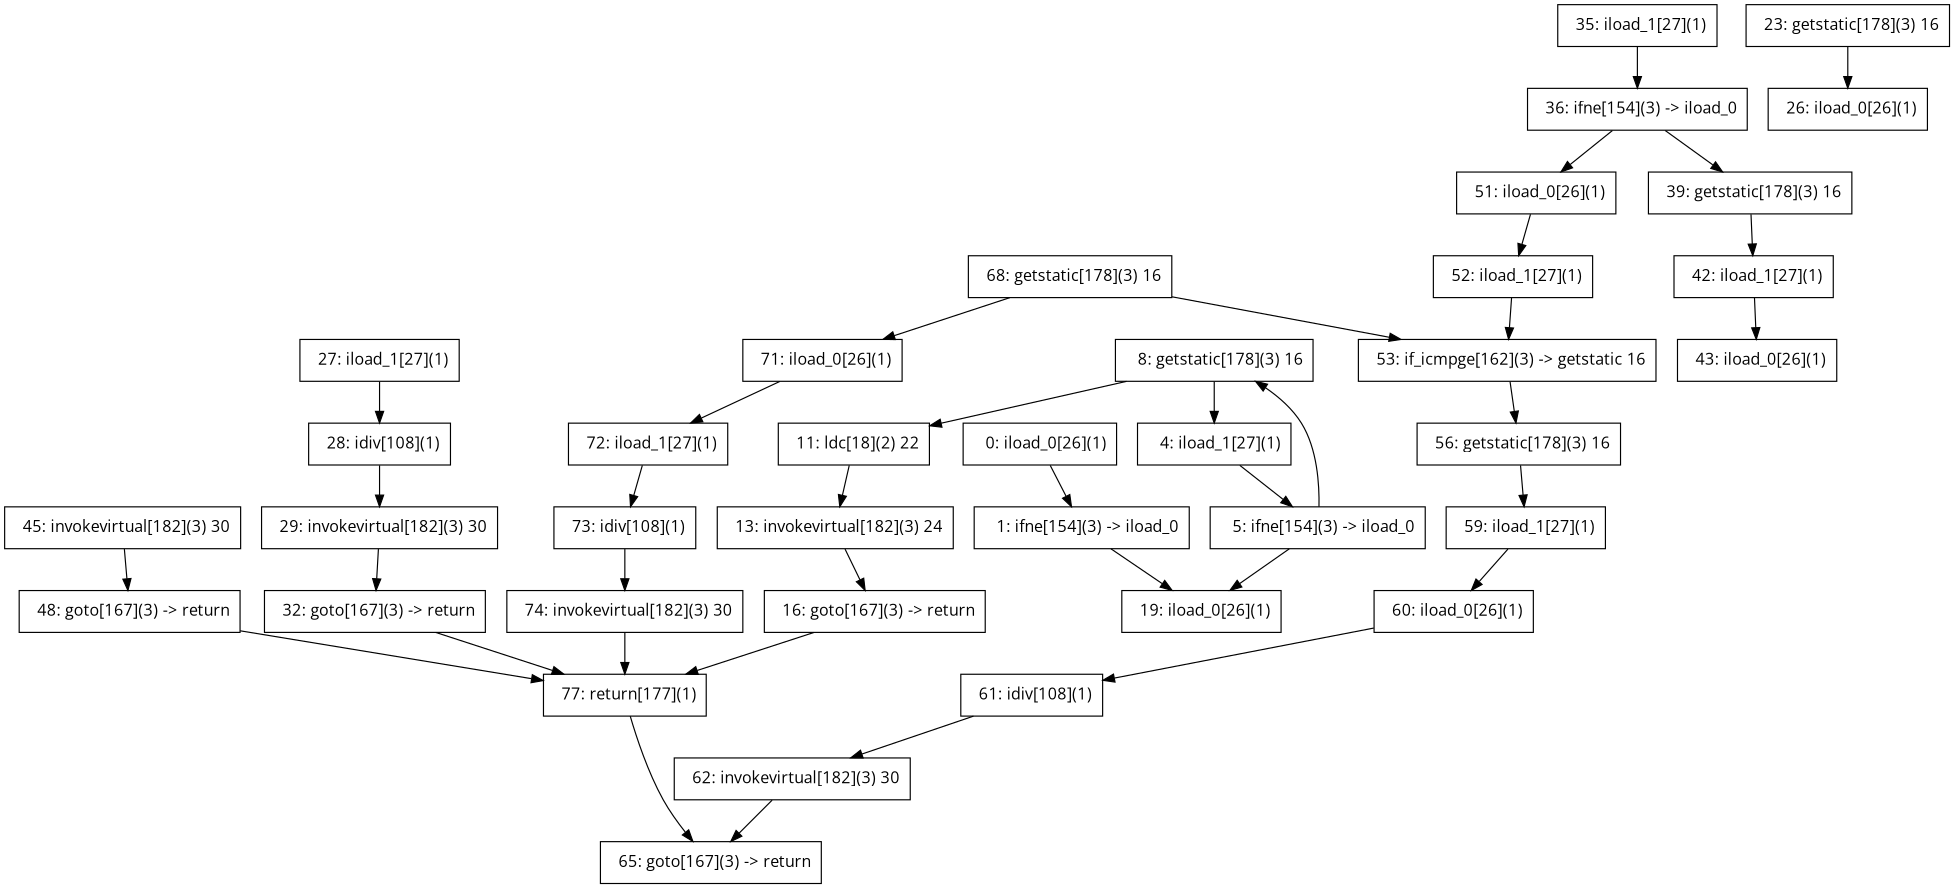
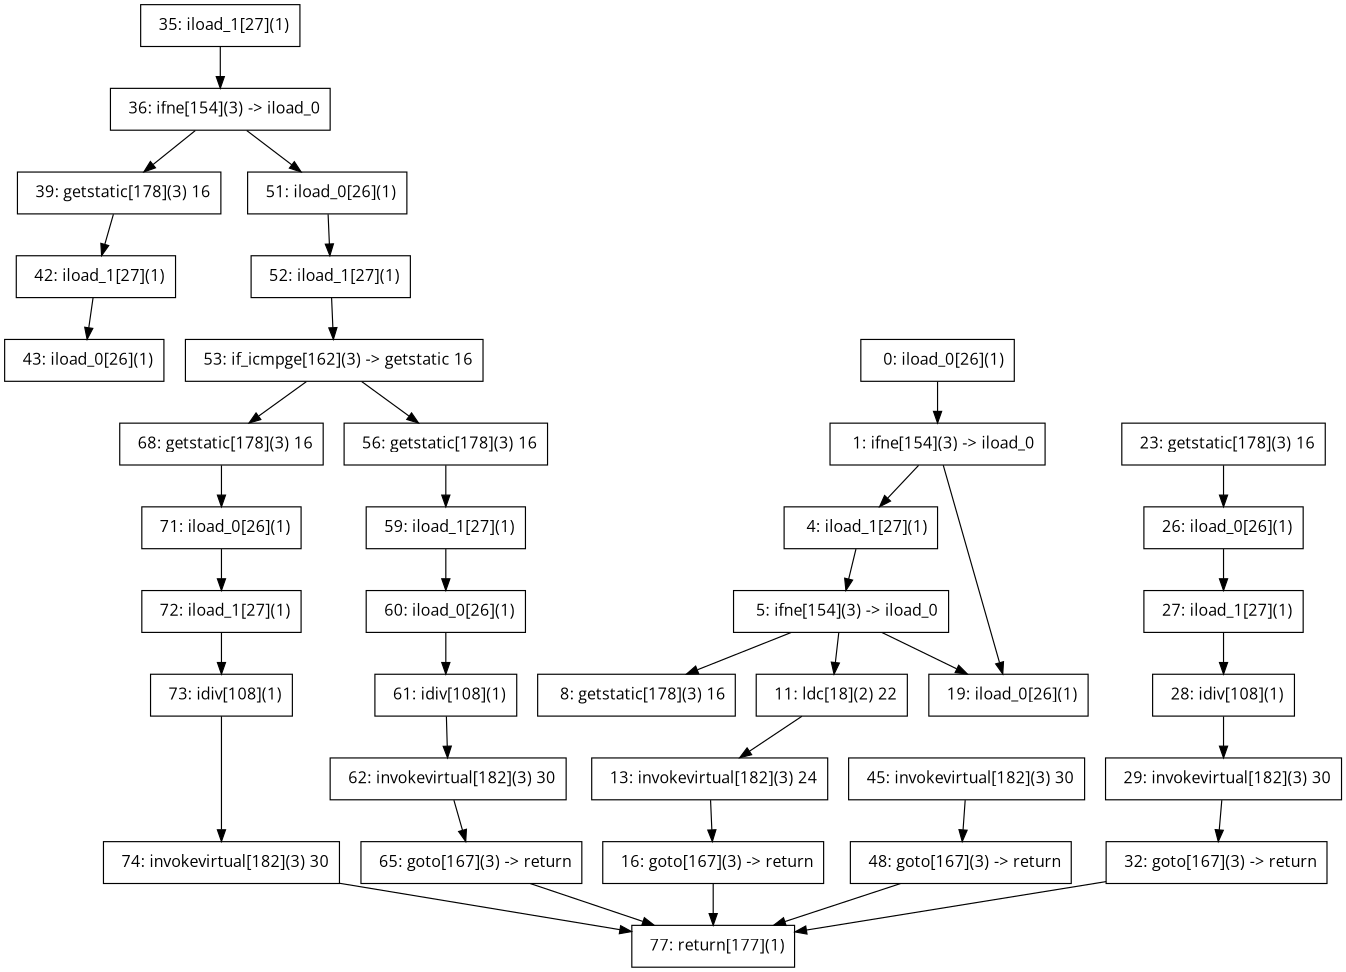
  digraph {
    fontname="Open Sans"
    node [fontname="Open Sans" shape=box]
    edge [fontname="Open Sans"]
    n1 [label="  28: idiv[108](1)"]
    n2 [label="  29: invokevirtual[182](3) 30"]
    n3 [label="  32: goto[167](3) -> return"]
    n4 [label="  77: return[177](1)"]
    n5 [label="  42: iload_1[27](1)"]
    n6 [label="  43: iload_0[26](1)"]
    n7 [label="  62: invokevirtual[182](3) 30"]
    n8 [label="  65: goto[167](3) -> return"]
    n9 [label="  68: getstatic[178](3) 16"]
    n10 [label="  71: iload_0[26](1)"]
    n11 [label="  72: iload_1[27](1)"]
    n12 [label="  73: idiv[108](1)"]
    n13 [label="   8: getstatic[178](3) 16"]
    n14 [label="  11: ldc[18](2) 22"]
    n15 [label="  13: invokevirtual[182](3) 24"]
    n16 [label="  16: goto[167](3) -> return"]
    n17 [label="  45: invokevirtual[182](3) 30"]
    n18 [label="  48: goto[167](3) -> return"]
    n19 [label="  23: getstatic[178](3) 16"]
    n20 [label="  26: iload_0[26](1)"]
    n21 [label="  27: iload_1[27](1)"]
    n22 [label="  59: iload_1[27](1)"]
    n23 [label="  60: iload_0[26](1)"]
    n24 [label="  61: idiv[108](1)"]
    n25 [label="  52: iload_1[27](1)"]
    n26 [label="  53: if_icmpge[162](3) -> getstatic 16"]
    n27 [label="  56: getstatic[178](3) 16"]
    n28 [label="  39: getstatic[178](3) 16"]
    n29 [label="  36: ifne[154](3) -> iload_0"]
    n30 [label="  51: iload_0[26](1)"]
    n31 [label="  35: iload_1[27](1)"]
    n32 [label="   0: iload_0[26](1)"]
    n33 [label="   1: ifne[154](3) -> iload_0"]
    n34 [label="   4: iload_1[27](1)"]
    n35 [label="  19: iload_0[26](1)"]
    n36 [label="   5: ifne[154](3) -> iload_0"]
    n37 [label="  74: invokevirtual[182](3) 30"]
    n1 -> n2
    n2 -> n3
    n3 -> n4
    n5 -> n6
    n7 -> n8
-   n4 -> n8
+   n8 -> n4
    n9 -> n10
    n10 -> n11
    n11 -> n12
    n12 -> n37
-   n13 -> n14
+   n36 -> n14
    n14 -> n15
    n15 -> n16
    n16 -> n4
    n17 -> n18
    n18 -> n4
    n19 -> n20
+   n20 -> n21
    n21 -> n1
    n22 -> n23
    n23 -> n24
    n24 -> n7
    n25 -> n26
-   n9 -> n26
+   n26 -> n9
    n26 -> n27
    n27 -> n22
    n28 -> n5
    n29 -> n28
    n29 -> n30
    n30 -> n25
    n31 -> n29
    n32 -> n33
-   n13 -> n34
+   n33 -> n34
    n33 -> n35
    n34 -> n36
    n36 -> n13
    n36 -> n35
    n37 -> n4
  }
